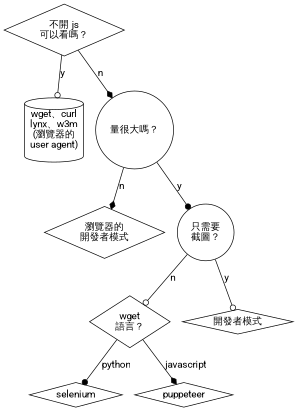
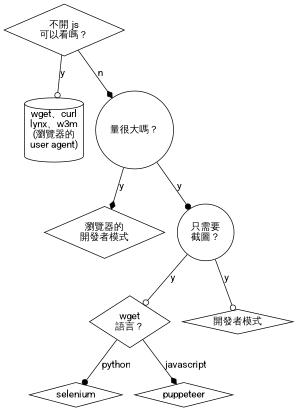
  digraph {
    fontname=Roboto
    rankdir=TB
    shape=rectangle
    node [fontname=Roboto shape=diamond]
    edge [arrowhead=odot fontname=Roboto]
    n1 [label="不開 js\n可以看嗎？"]
    n2 [label="wget、curl\nlynx、w3m\n(瀏覽器的\nuser agent)" shape=cylinder]
    n3 [label="量很大嗎？" shape=circle]
    n4 [label="瀏覽器的\n開發者模式"]
    n5 [label="只需要\n截圖？" shape=circle]
    n6 [label="wget\n語言？"]
    n7 [label="開發者模式"]
    selenium
    puppeteer
    n1 -> n2 [label=y]
    n1 -> n3 [arrowhead=diamond label=n]
-   n3 -> n4 [arrowhead=diamond label=n]
+   n3 -> n4 [arrowhead=diamond label=y]
    n3 -> n5 [arrowhead=dot label=y]
-   n5 -> n6 [label=n]
+   n5 -> n6 [label=y]
    n5 -> n7 [label=y]
    n6 -> selenium [arrowhead=dot label=python]
    n6 -> puppeteer [arrowhead=diamond label=javascript]
  }
